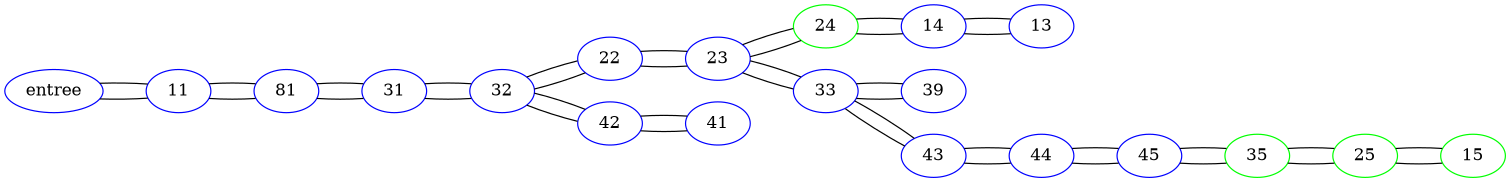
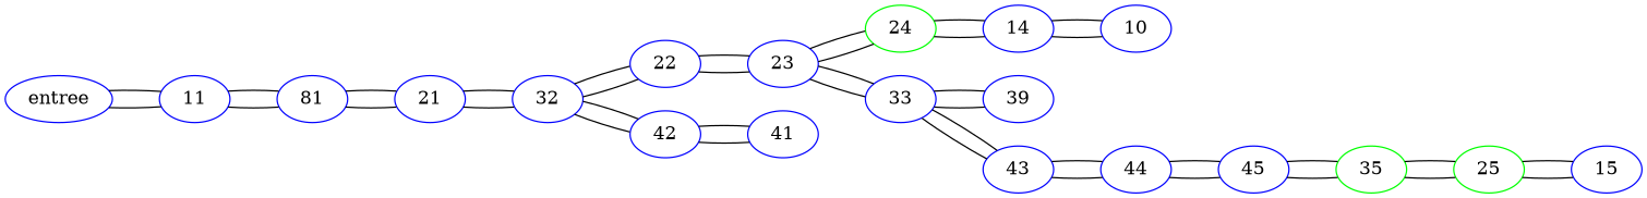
  graph {
    rankdir=LR
    node [color=blue]
    entree
    11
    n3 [label=81]
-   15 [color=green]
+   15
    25 [color=green]
-   31
-   13
+   31 [label=21]
+   13 [label=10]
    14
    24 [color=green]
    23
    35 [color=green]
    32
    22
    33
    42
    n16 [label=39]
    43
    45
    41
    44
    entree -- 11
    11 -- entree
    11 -- n3
    n3 -- 11
    n3 -- 31
    15 -- 25
    25 -- 15
    25 -- 35
    31 -- n3
    31 -- 32
    13 -- 14
    14 -- 13
    14 -- 24
    24 -- 14
    24 -- 23
    23 -- 24
    23 -- 22
    23 -- 33
    35 -- 25
    35 -- 45
    32 -- 31
    32 -- 22
    32 -- 42
    22 -- 23
    22 -- 32
    33 -- 23
    33 -- n16
    33 -- 43
    42 -- 32
    42 -- 41
    n16 -- 33
    43 -- 33
    43 -- 44
    45 -- 35
    45 -- 44
    41 -- 42
    44 -- 43
    44 -- 45
  }
